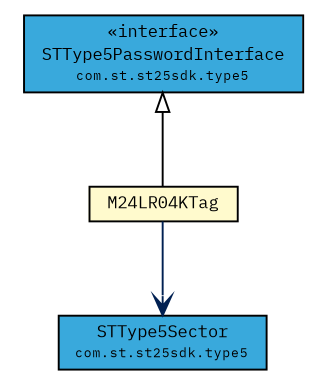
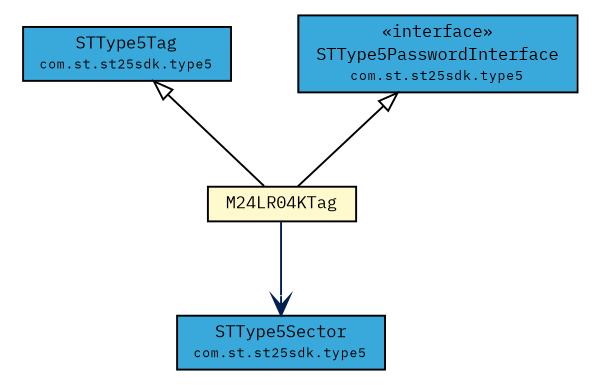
  digraph {
    fontname="IBM Plex Mono"
    nodesep=0.25
    ranksep=0.5
    node [fontcolor=black fontname="IBM Plex Mono" fontsize=9.0 shape=plaintext]
    edge [fontname="IBM Plex Mono" fontsize=10 headport=p labelfontname=arial labelfontsize=10 tailport=p arrowtail=empty dir=back]
    n1 [label=<<table title="com.st.st25sdk.type5.STType5Sector" border="0" cellborder="1" cellspacing="0" cellpadding="2" port="p" bgcolor="#39a9dc" href="../STType5Sector.html"> 		<tr><td><table border="0" cellspacing="0" cellpadding="1"> <tr><td align="center" balign="center"> STType5Sector </td></tr> <tr><td align="center" balign="center"><font point-size="7.0"> com.st.st25sdk.type5 </font></td></tr> 		</table></td></tr> 		</table>>]
    n2 [label=<<table title="com.st.st25sdk.type5.m24lr.M24LR04KTag" border="0" cellborder="1" cellspacing="0" cellpadding="2" port="p" bgcolor="lemonChiffon" href="./M24LR04KTag.html"> 		<tr><td><table border="0" cellspacing="0" cellpadding="1"> <tr><td align="center" balign="center"> M24LR04KTag </td></tr> 		</table></td></tr> 		</table>>]
+   n3 [label=<<table title="com.st.st25sdk.type5.STType5Tag" border="0" cellborder="1" cellspacing="0" cellpadding="2" port="p" bgcolor="#39a9dc" href="../STType5Tag.html"> 		<tr><td><table border="0" cellspacing="0" cellpadding="1"> <tr><td align="center" balign="center"> STType5Tag </td></tr> <tr><td align="center" balign="center"><font point-size="7.0"> com.st.st25sdk.type5 </font></td></tr> 		</table></td></tr> 		</table>>]
    n4 [label=<<table title="com.st.st25sdk.type5.STType5PasswordInterface" border="0" cellborder="1" cellspacing="0" cellpadding="2" port="p" bgcolor="#39a9dc" href="../STType5PasswordInterface.html"> 		<tr><td><table border="0" cellspacing="0" cellpadding="1"> <tr><td align="center" balign="center"> &#171;interface&#187; </td></tr> <tr><td align="center" balign="center"> STType5PasswordInterface </td></tr> <tr><td align="center" balign="center"><font point-size="7.0"> com.st.st25sdk.type5 </font></td></tr> 		</table></td></tr> 		</table>>]
    n2 -> n1 [arrowhead=open color="#002052" fontcolor="#002052" fontsize=10.0 arrowtail="" dir=""]
+   n3 -> n2
    n4 -> n2 [style=solid]
  }
